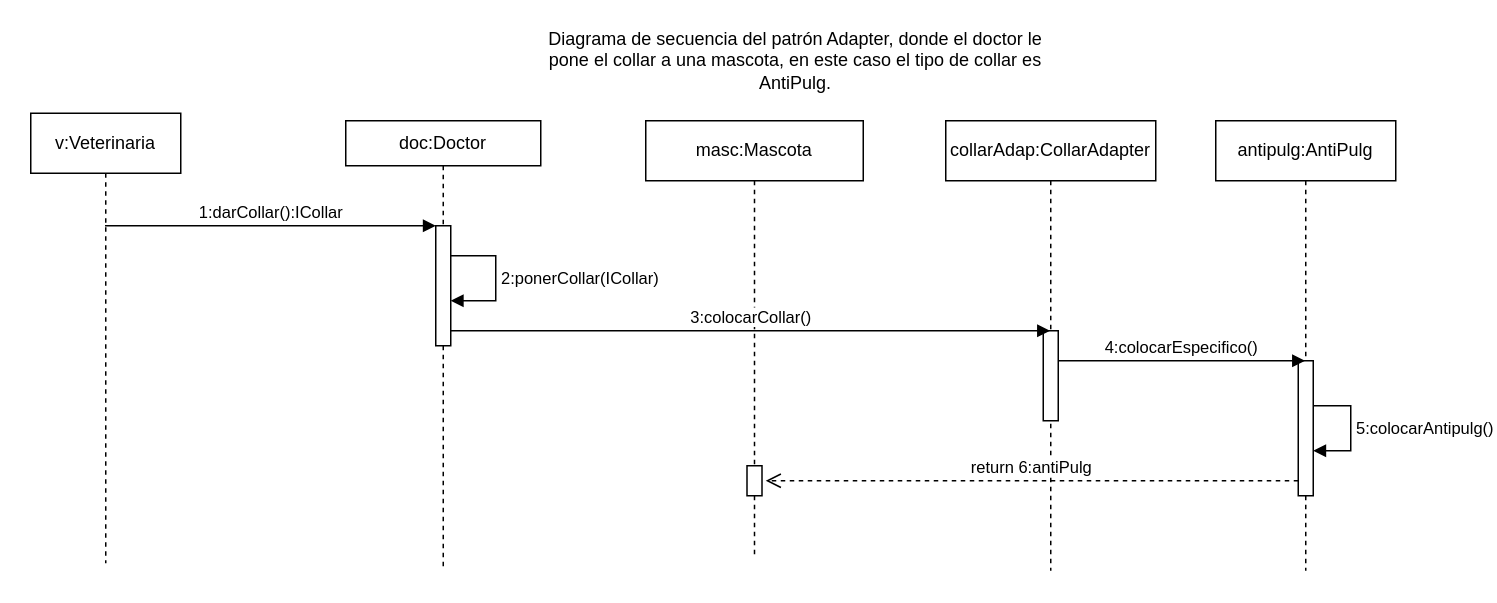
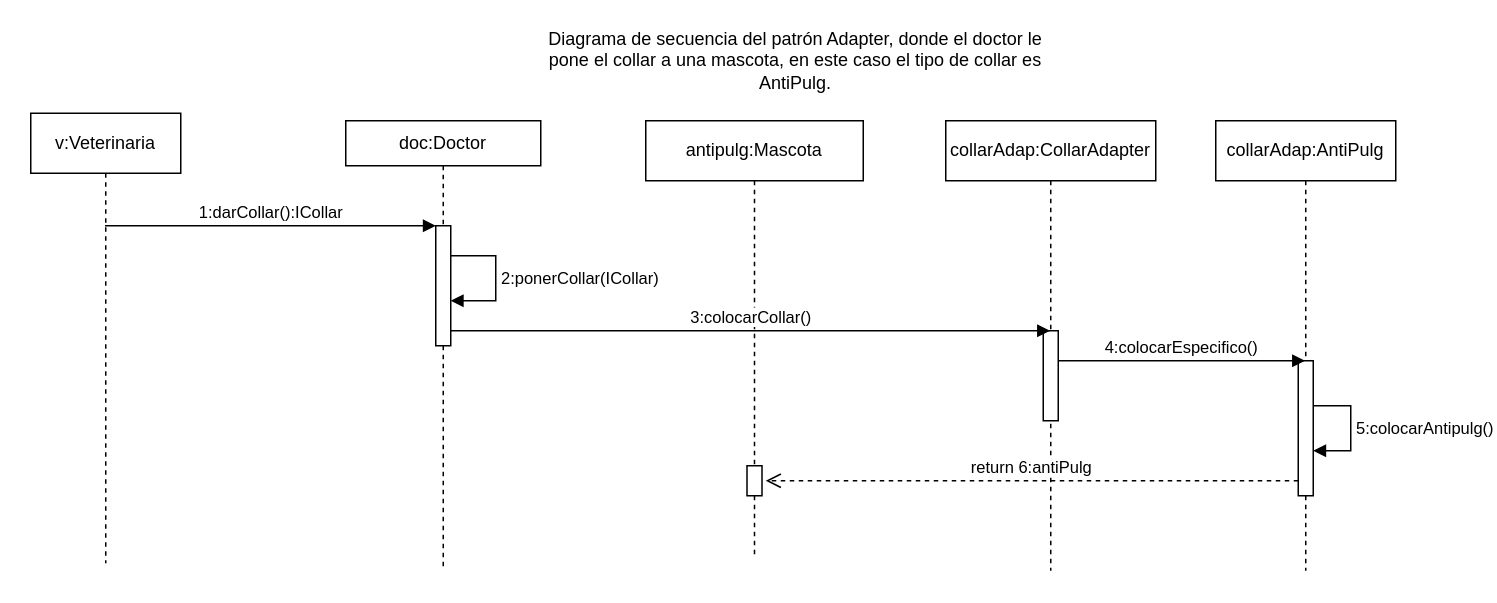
  <mxCell id="0" />
  <mxCell id="1" parent="0" />
  <mxCell id="2" value="doc:Doctor" style="shape=umlLifeline;perimeter=lifelinePerimeter;whiteSpace=wrap;html=1;container=1;dropTarget=0;collapsible=0;recursiveResize=0;outlineConnect=0;portConstraint=eastwest;newEdgeStyle={&quot;curved&quot;:0,&quot;rounded&quot;:0};size=30;" vertex="1" parent="1"><mxGeometry x="230" y="80" width="130" height="300" as="geometry" /></mxCell>
  <mxCell id="3" value="" style="html=1;points=[[0,0,0,0,5],[0,1,0,0,-5],[1,0,0,0,5],[1,1,0,0,-5]];perimeter=orthogonalPerimeter;outlineConnect=0;targetShapes=umlLifeline;portConstraint=eastwest;newEdgeStyle={&quot;curved&quot;:0,&quot;rounded&quot;:0};" vertex="1" parent="2"><mxGeometry x="60" y="70" width="10" height="80" as="geometry" /></mxCell>
  <mxCell id="4" value="&lt;span style=&quot;text-align: center;&quot;&gt;2:ponerCollar(ICollar)&lt;/span&gt;" style="html=1;align=left;spacingLeft=2;endArrow=block;rounded=0;edgeStyle=orthogonalEdgeStyle;curved=0;rounded=0;" edge="1" parent="2" target="3"><mxGeometry relative="1" as="geometry"><mxPoint x="70" y="90" as="sourcePoint" /><Array as="points"><mxPoint x="100" y="90" /><mxPoint x="100" y="120" /></Array><mxPoint x="75" y="120" as="targetPoint" /></mxGeometry></mxCell>
- <mxCell id="5" value="masc:Mascota" style="shape=umlLifeline;perimeter=lifelinePerimeter;whiteSpace=wrap;html=1;container=1;dropTarget=0;collapsible=0;recursiveResize=0;outlineConnect=0;portConstraint=eastwest;newEdgeStyle={&quot;curved&quot;:0,&quot;rounded&quot;:0};" vertex="1" parent="1"><mxGeometry x="430" y="80" width="145" height="290" as="geometry" /></mxCell>
+ <mxCell id="5" value="antipulg:Mascota" style="shape=umlLifeline;perimeter=lifelinePerimeter;whiteSpace=wrap;html=1;container=1;dropTarget=0;collapsible=0;recursiveResize=0;outlineConnect=0;portConstraint=eastwest;newEdgeStyle={&quot;curved&quot;:0,&quot;rounded&quot;:0};" vertex="1" parent="1"><mxGeometry x="430" y="80" width="145" height="290" as="geometry" /></mxCell>
  <mxCell id="6" value="" style="html=1;points=[[0,0,0,0,5],[0,1,0,0,-5],[1,0,0,0,5],[1,1,0,0,-5]];perimeter=orthogonalPerimeter;outlineConnect=0;targetShapes=umlLifeline;portConstraint=eastwest;newEdgeStyle={&quot;curved&quot;:0,&quot;rounded&quot;:0};direction=west;" vertex="1" parent="5"><mxGeometry x="67.5" y="230" width="10" height="20" as="geometry" /></mxCell>
  <mxCell id="7" value="collarAdap:CollarAdapter" style="shape=umlLifeline;perimeter=lifelinePerimeter;whiteSpace=wrap;html=1;container=1;dropTarget=0;collapsible=0;recursiveResize=0;outlineConnect=0;portConstraint=eastwest;newEdgeStyle={&quot;curved&quot;:0,&quot;rounded&quot;:0};" vertex="1" parent="1"><mxGeometry x="630" y="80" width="140" height="300" as="geometry" /></mxCell>
  <mxCell id="8" value="" style="html=1;points=[[0,0,0,0,5],[0,1,0,0,-5],[1,0,0,0,5],[1,1,0,0,-5]];perimeter=orthogonalPerimeter;outlineConnect=0;targetShapes=umlLifeline;portConstraint=eastwest;newEdgeStyle={&quot;curved&quot;:0,&quot;rounded&quot;:0};" vertex="1" parent="7"><mxGeometry x="65" y="140" width="10" height="60" as="geometry" /></mxCell>
  <mxCell id="9" value="3:colocarCollar()" style="html=1;verticalAlign=bottom;endArrow=block;curved=0;rounded=0;" edge="1" parent="1"><mxGeometry x="0.001" width="80" relative="1" as="geometry"><mxPoint x="300" y="220" as="sourcePoint" /><mxPoint x="699.5" y="220" as="targetPoint" /><mxPoint as="offset" /></mxGeometry></mxCell>
- <mxCell id="10" value="antipulg:AntiPulg" style="shape=umlLifeline;perimeter=lifelinePerimeter;whiteSpace=wrap;html=1;container=1;dropTarget=0;collapsible=0;recursiveResize=0;outlineConnect=0;portConstraint=eastwest;newEdgeStyle={&quot;curved&quot;:0,&quot;rounded&quot;:0};" vertex="1" parent="1"><mxGeometry x="810" y="80" width="120" height="300" as="geometry" /></mxCell>
+ <mxCell id="10" value="collarAdap:AntiPulg" style="shape=umlLifeline;perimeter=lifelinePerimeter;whiteSpace=wrap;html=1;container=1;dropTarget=0;collapsible=0;recursiveResize=0;outlineConnect=0;portConstraint=eastwest;newEdgeStyle={&quot;curved&quot;:0,&quot;rounded&quot;:0};" vertex="1" parent="1"><mxGeometry x="810" y="80" width="120" height="300" as="geometry" /></mxCell>
  <mxCell id="11" value="" style="html=1;points=[[0,0,0,0,5],[0,1,0,0,-5],[1,0,0,0,5],[1,1,0,0,-5]];perimeter=orthogonalPerimeter;outlineConnect=0;targetShapes=umlLifeline;portConstraint=eastwest;newEdgeStyle={&quot;curved&quot;:0,&quot;rounded&quot;:0};" vertex="1" parent="10"><mxGeometry x="55" y="160" width="10" height="90" as="geometry" /></mxCell>
  <mxCell id="12" value="5:colocarAntipulg()" style="html=1;align=left;spacingLeft=2;endArrow=block;rounded=0;edgeStyle=orthogonalEdgeStyle;curved=0;rounded=0;" edge="1" parent="10"><mxGeometry relative="1" as="geometry"><mxPoint x="65" y="190" as="sourcePoint" /><Array as="points"><mxPoint x="90" y="190" /><mxPoint x="90" y="220" /></Array><mxPoint x="65" y="220" as="targetPoint" /></mxGeometry></mxCell>
  <mxCell id="13" value="4:colocarEspecifico()" style="html=1;verticalAlign=bottom;endArrow=block;curved=0;rounded=0;" edge="1" parent="1"><mxGeometry x="0.003" width="80" relative="1" as="geometry"><mxPoint x="705" y="240" as="sourcePoint" /><mxPoint x="869.5" y="240" as="targetPoint" /><mxPoint as="offset" /></mxGeometry></mxCell>
  <mxCell id="14" value="1:darCollar():ICollar" style="html=1;verticalAlign=bottom;endArrow=block;curved=0;rounded=0;" edge="1" parent="1" source="16"><mxGeometry width="80" relative="1" as="geometry"><mxPoint x="160" y="150" as="sourcePoint" /><mxPoint x="290" y="150" as="targetPoint" /></mxGeometry></mxCell>
  <mxCell id="15" value="Diagrama de secuencia del patrón Adapter, donde el doctor le pone el collar a una mascota, en este caso el tipo de collar es AntiPulg." style="text;html=1;align=center;verticalAlign=middle;whiteSpace=wrap;rounded=0;" vertex="1" parent="1"><mxGeometry x="350" y="20" width="360" height="40" as="geometry" /></mxCell>
  <mxCell id="16" value="v:Veterinaria" style="shape=umlLifeline;perimeter=lifelinePerimeter;whiteSpace=wrap;html=1;container=1;dropTarget=0;collapsible=0;recursiveResize=0;outlineConnect=0;portConstraint=eastwest;newEdgeStyle={&quot;curved&quot;:0,&quot;rounded&quot;:0};" vertex="1" parent="1"><mxGeometry x="20" y="75" width="100" height="300" as="geometry" /></mxCell>
  <mxCell id="17" value="return 6:antiPulg" style="html=1;verticalAlign=bottom;endArrow=open;dashed=1;endSize=8;curved=0;rounded=0;" edge="1" parent="1" source="11"><mxGeometry relative="1" as="geometry"><mxPoint x="860" y="320" as="sourcePoint" /><mxPoint x="510" y="320" as="targetPoint" /></mxGeometry></mxCell>
